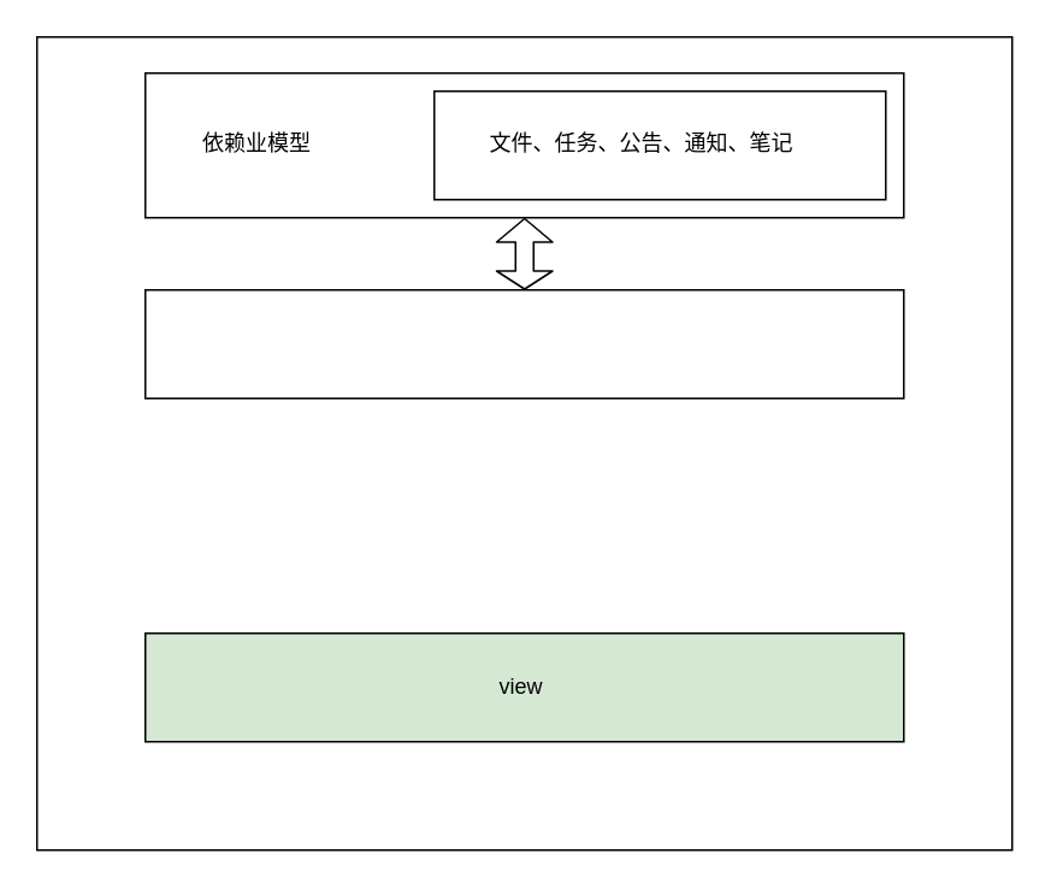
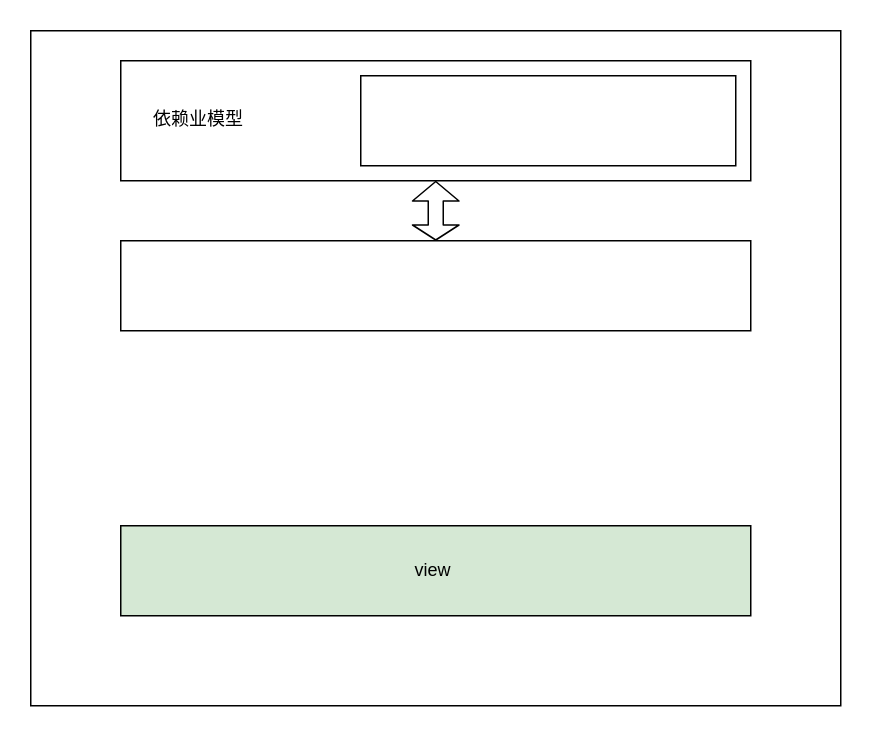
  <mxCell id="0" />
  <mxCell id="1" parent="0" />
  <mxCell id="2" value="" style="whiteSpace=wrap;html=1;" parent="1" vertex="1"><mxGeometry x="20" y="20" width="540" height="450" as="geometry" /></mxCell>
  <mxCell id="3" value="" style="rounded=0;whiteSpace=wrap;html=1;" parent="1" vertex="1"><mxGeometry x="80" y="40" width="420" height="80" as="geometry" /></mxCell>
- <mxCell id="4" value="依赖业模型" style="text;html=1;strokeColor=none;fillColor=none;align=center;verticalAlign=middle;whiteSpace=wrap;rounded=0;" parent="1" vertex="1"><mxGeometry x="92" y="69" width="100" height="20" as="geometry" /></mxCell>
+ <mxCell id="4" value="依赖业模型" style="text;html=1;strokeColor=none;fillColor=none;align=center;verticalAlign=middle;whiteSpace=wrap;rounded=0;" parent="1" vertex="1"><mxGeometry x="82" y="69" width="100" height="20" as="geometry" /></mxCell>
  <mxCell id="5" value="" style="rounded=0;whiteSpace=wrap;html=1;" parent="1" vertex="1"><mxGeometry x="240" y="50" width="250" height="60" as="geometry" /></mxCell>
- <mxCell id="6" value="文件、任务、公告、通知、笔记" style="text;html=1;strokeColor=none;fillColor=none;align=center;verticalAlign=middle;whiteSpace=wrap;rounded=0;" parent="1" vertex="1"><mxGeometry x="260" y="69" width="190" height="20" as="geometry" /></mxCell>
  <mxCell id="7" value="" style="rounded=0;whiteSpace=wrap;html=1;" parent="1" vertex="1"><mxGeometry x="80" y="160" width="420" height="60" as="geometry" /></mxCell>
  <mxCell id="8" value="" style="shape=flexArrow;endArrow=classic;startArrow=classic;html=1;entryX=0.5;entryY=1;entryDx=0;entryDy=0;startSize=3;endSize=4;" parent="1" source="7" target="3" edge="1"><mxGeometry width="100" height="100" relative="1" as="geometry"><mxPoint x="230" y="210" as="sourcePoint" /><mxPoint x="330" y="110" as="targetPoint" /></mxGeometry></mxCell>
  <mxCell id="9" value="view&amp;nbsp;" style="rounded=0;whiteSpace=wrap;html=1;fillColor=#d5e8d4;" vertex="1" parent="1"><mxGeometry x="80" y="350" width="420" height="60" as="geometry" /></mxCell>
